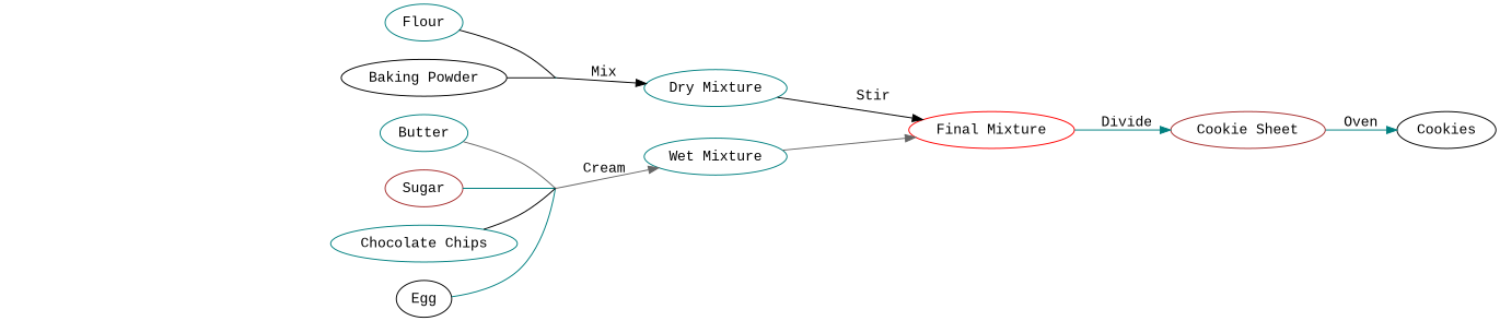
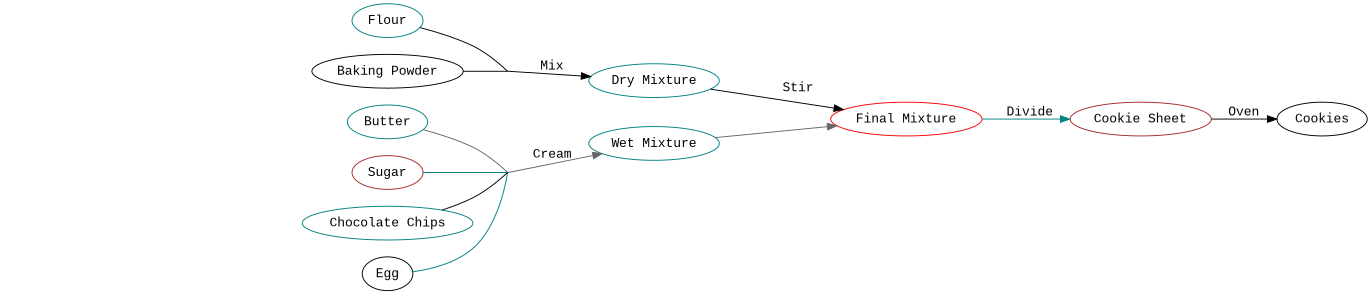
  digraph {
    fontname="Liberation Mono"
    rankdir=LR
    node [fontname="Liberation Mono" color=teal]
    edge [fontname="Liberation Mono" color=black]
    n1 [label=Cow style=invis color=""]
    n2 [label=Milk style=invis color=""]
    n3 [label=Butter]
    n4 [label=Hen style=invis color=""]
    n5 [color=black label=Egg]
    dummy2 [color=brown height=0.01 shape=point width=0.01]
    n7 [label=Wheat style=invis color=""]
    n8 [label=Flour]
    dummy1 [height=0.01 shape=point width=0.01]
    n10 [label="Wet Mixture"]
    n11 [color=brown label=Sugar]
    n12 [label="Dry Mixture"]
    n13 [color=black label="Baking Powder"]
    n14 [label="Chocolate Chips"]
    n15 [color=red label="Final Mixture"]
    n16 [color=brown label="Cookie Sheet"]
    n17 [color=black label=Cookies]
    n1 -> n2 [label=" Squeeze" style=invis color=""]
    n2 -> n3 [label=" Churn" style=invis color=""]
    n3 -> dummy2 [color=gray40 dir=none]
    n4 -> n5 [label=" Lay" style=invis color=""]
    n5 -> dummy2 [color=teal dir=none]
    dummy2 -> n10 [color=gray40 label=" Cream"]
    n7 -> n8 [label=" Mill" style=invis color=""]
    n8 -> dummy1 [dir=none]
    dummy1 -> n12 [label=" Mix"]
    n10 -> n15 [color=gray40]
    n11 -> dummy2 [color=teal dir=none]
    n12 -> n15 [label="      Stir"]
    n13 -> dummy1 [dir=none]
    n14 -> dummy2 [dir=none]
    n15 -> n16 [color=teal label=" Divide"]
-   n16 -> n17 [color=teal label=Oven]
+   n16 -> n17 [label=Oven]
  }
